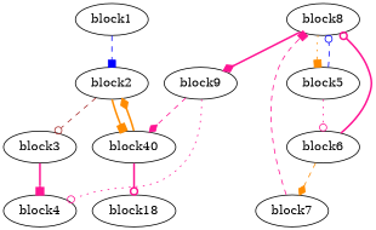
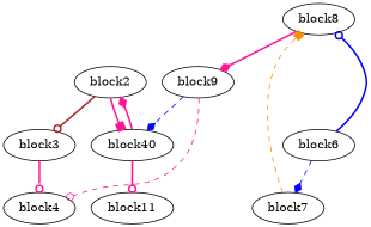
  digraph {
    splines=spline
    edge [arrowhead=odot color=deeppink freq=6 style=bold]
-   block1
    block2
    block3
    n4 [label=block40]
    block4
-   block11 [label=block18]
-   block5
+   block11
    block6
    block8
    block7
    block9
-   block1 -> block2 [arrowhead=box color=blue freq=1 style=dashed]
-   block2 -> block3 [color=brown style=dashed]
-   block2 -> n4 [arrowhead=box color=darkorange freq=0]
-   block3 -> block4 [arrowhead=box]
-   n4 -> block2 [arrowhead=diamond color=darkorange freq=5]
+   block2 -> block3 [color=brown]
+   block2 -> n4 [arrowhead=box freq=0]
+   block3 -> block4
+   n4 -> block2 [arrowhead=diamond freq=5]
    n4 -> block11 [freq=1]
-   block5 -> block6 [freq=672 style=dotted]
-   block5 -> block8 [color=blue freq=672 style=dashed]
-   block6 -> block8 [freq=352]
-   block6 -> block7 [arrowhead=diamond color=darkorange freq=320 style=dashed]
-   block8 -> block5 [arrowhead=box color=darkorange freq=1323 style=dotted]
+   block6 -> block8 [color=blue freq=352]
+   block6 -> block7 [arrowhead=diamond color=blue freq=320 style=dashed]
    block8 -> block9 [arrowhead=diamond freq=21]
-   block7 -> block8 [arrowhead=box freq=320 style=dashed]
-   block9 -> n4 [arrowhead=diamond style=dashed]
-   block9 -> block4 [freq=15 style=dotted]
+   block7 -> block8 [arrowhead=box color=darkorange freq=320 style=dashed]
+   block9 -> n4 [arrowhead=diamond color=blue style=dashed]
+   block9 -> block4 [freq=15 style=dashed]
  }
